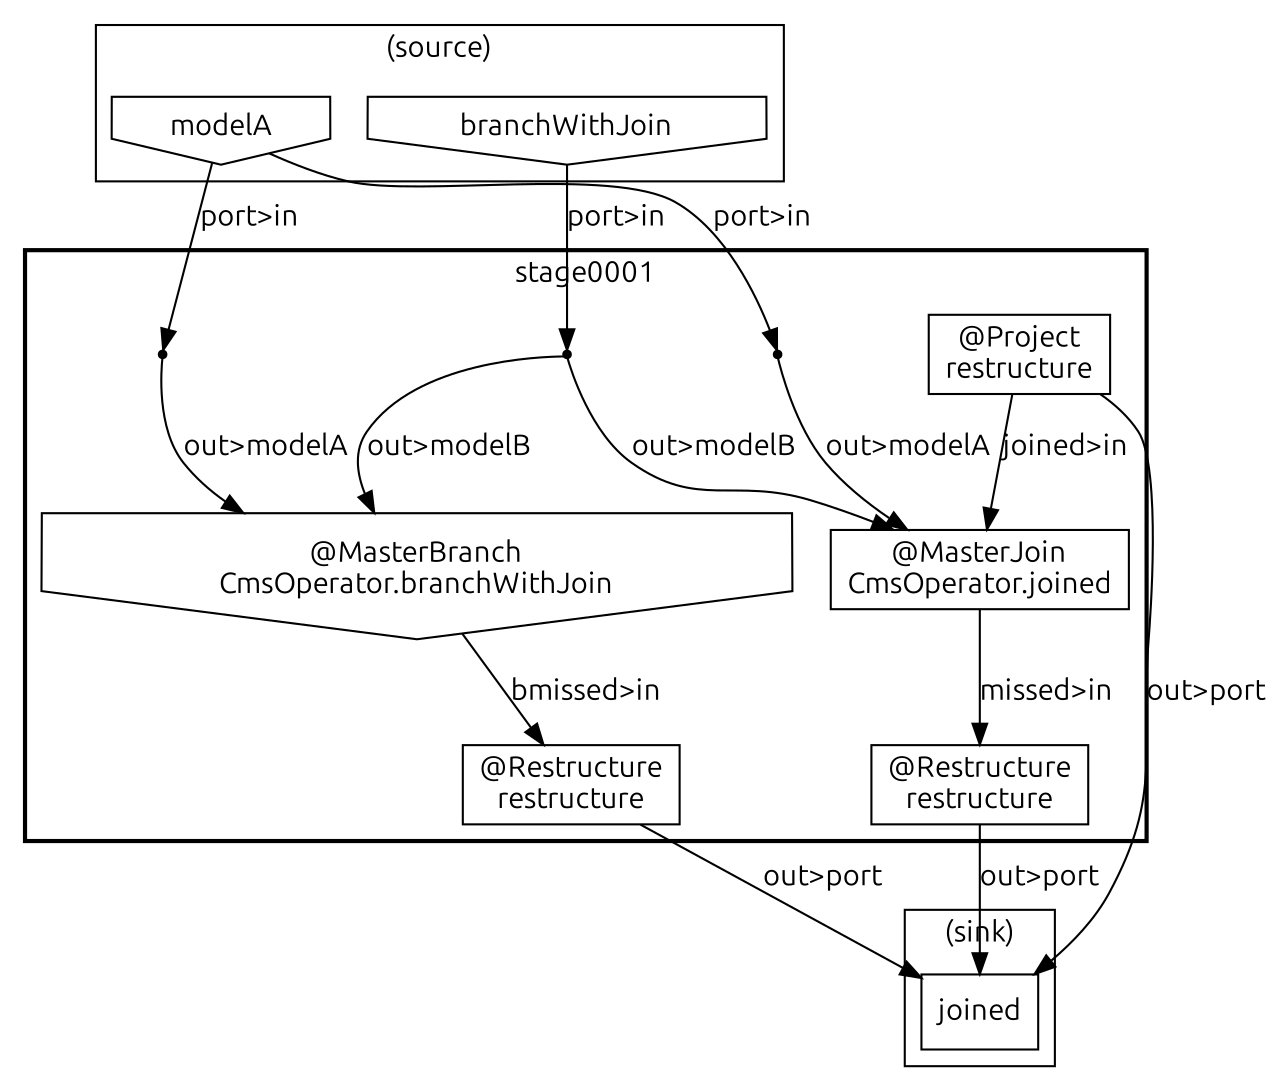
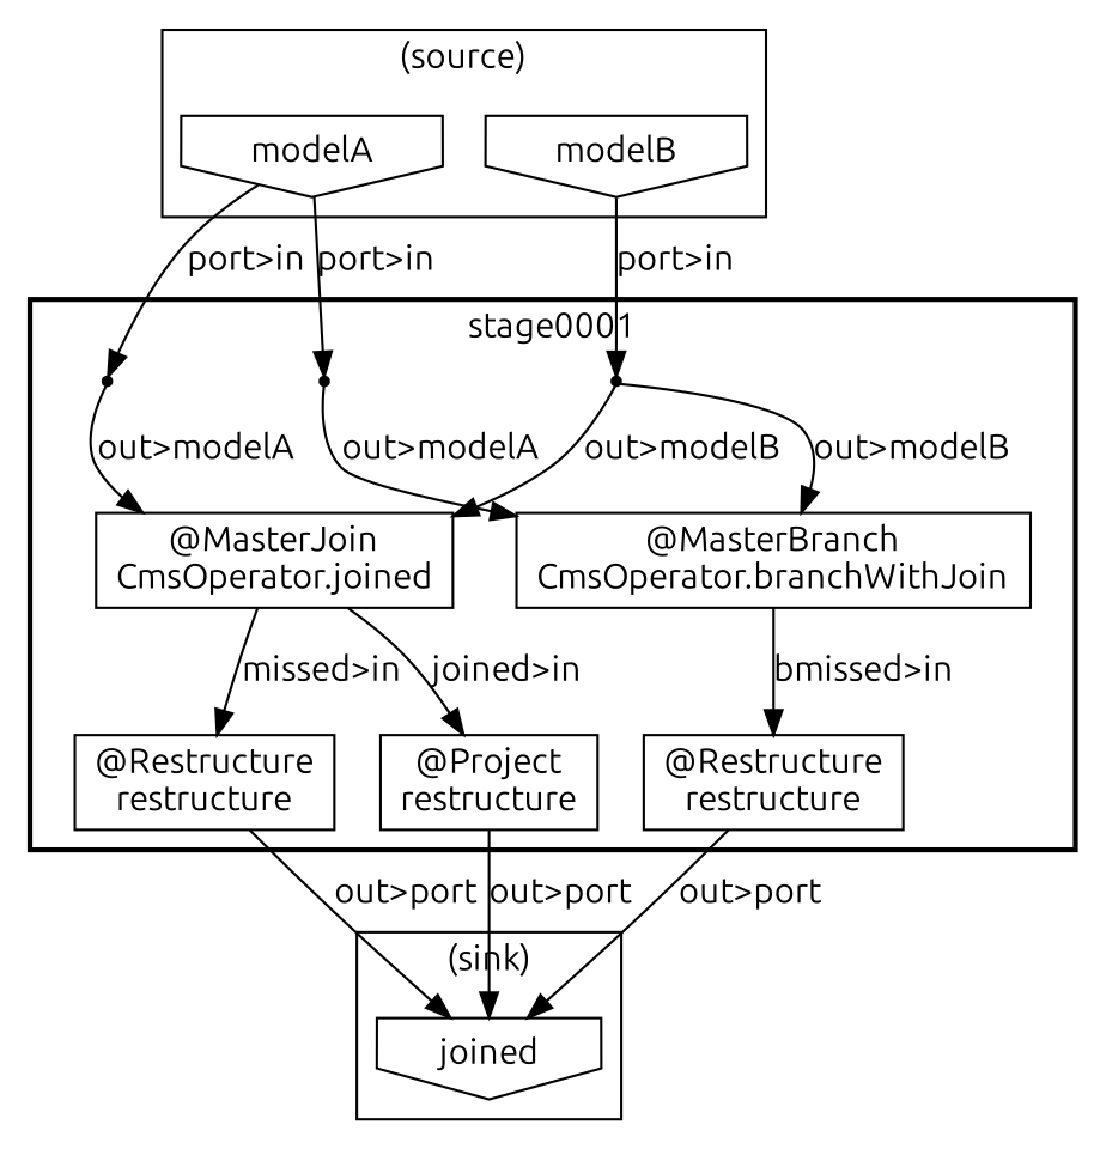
  digraph {
    fontname=Ubuntu
    node [fontname=Ubuntu shape=box]
    edge [fontname=Ubuntu]
    n1 [label="@Restructure\nrestructure"]
    n2 [label="@Project\nrestructure"]
    n3 [label="@Restructure\nrestructure"]
-   n4 [label="@MasterBranch\nCmsOperator.branchWithJoin" shape=invhouse]
+   n4 [label="@MasterBranch\nCmsOperator.branchWithJoin"]
    n5 [label="@MasterJoin\nCmsOperator.joined"]
    "ef9210d2-d841-402e-b465-56a6018c9495" [shape=point]
    "8e8db1d3-30e7-4dd1-88c9-2ea15a2385d6" [shape=point]
    "b84cb74c-8dc1-4815-b0b6-789baced3b6d" [shape=point]
    n9 [label=modelA shape=invhouse]
-   n10 [label=branchWithJoin shape=invhouse]
-   n11 [label=joined]
+   n10 [label=modelB shape=invhouse]
+   n11 [label=joined shape=invhouse]
    subgraph cluster_1 {
      label=stage0001
      style=bold
      n1
      n2
      n3
      n4
      n5
      "ef9210d2-d841-402e-b465-56a6018c9495"
      "8e8db1d3-30e7-4dd1-88c9-2ea15a2385d6"
      "b84cb74c-8dc1-4815-b0b6-789baced3b6d"
    }
    subgraph cluster_2 {
      label="(source)"
      n9
      n10
    }
    subgraph cluster_3 {
      label="(sink)"
      n11
    }
    n1 -> n11 [label="out>port"]
    n2 -> n11 [label="out>port"]
    n3 -> n11 [label="out>port"]
    n4 -> n3 [label="bmissed>in"]
    n5 -> n1 [label="missed>in"]
-   n2 -> n5 [label="joined>in"]
+   n5 -> n2 [label="joined>in"]
    "ef9210d2-d841-402e-b465-56a6018c9495" -> n4 [label="out>modelB"]
    "ef9210d2-d841-402e-b465-56a6018c9495" -> n5 [label="out>modelB"]
    "8e8db1d3-30e7-4dd1-88c9-2ea15a2385d6" -> n4 [label="out>modelA"]
    "b84cb74c-8dc1-4815-b0b6-789baced3b6d" -> n5 [label="out>modelA"]
    n9 -> "8e8db1d3-30e7-4dd1-88c9-2ea15a2385d6" [label="port>in"]
    n9 -> "b84cb74c-8dc1-4815-b0b6-789baced3b6d" [label="port>in"]
    n10 -> "ef9210d2-d841-402e-b465-56a6018c9495" [label="port>in"]
  }
